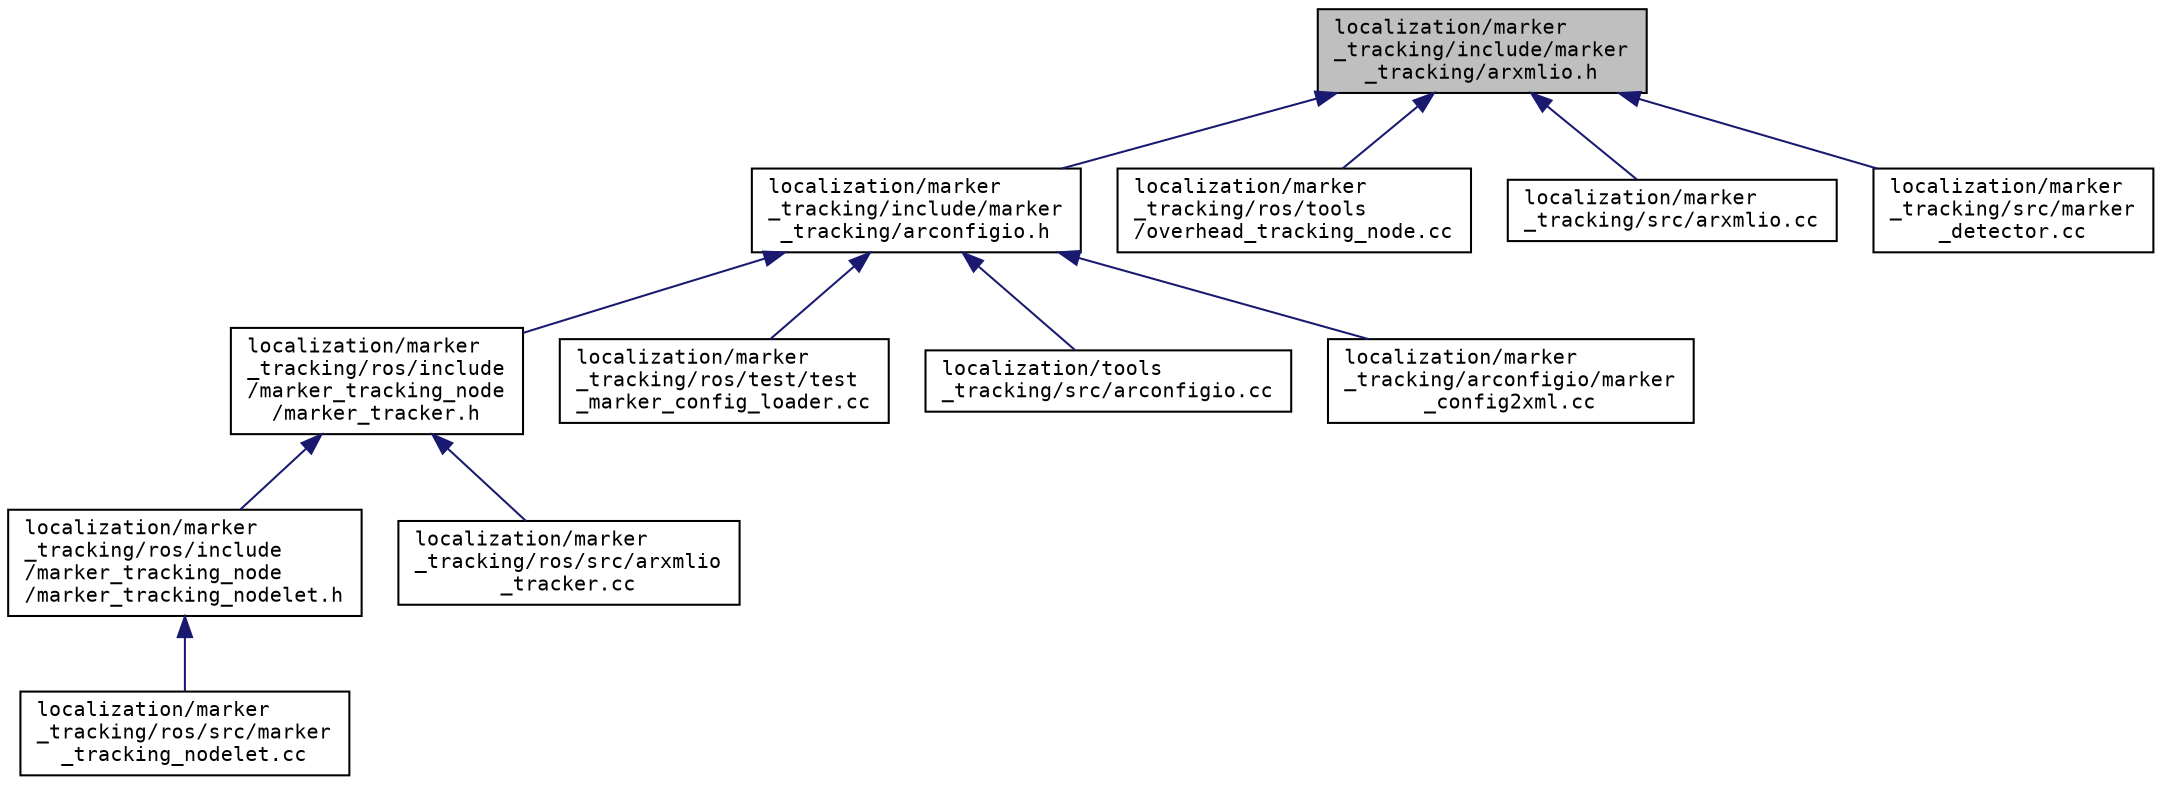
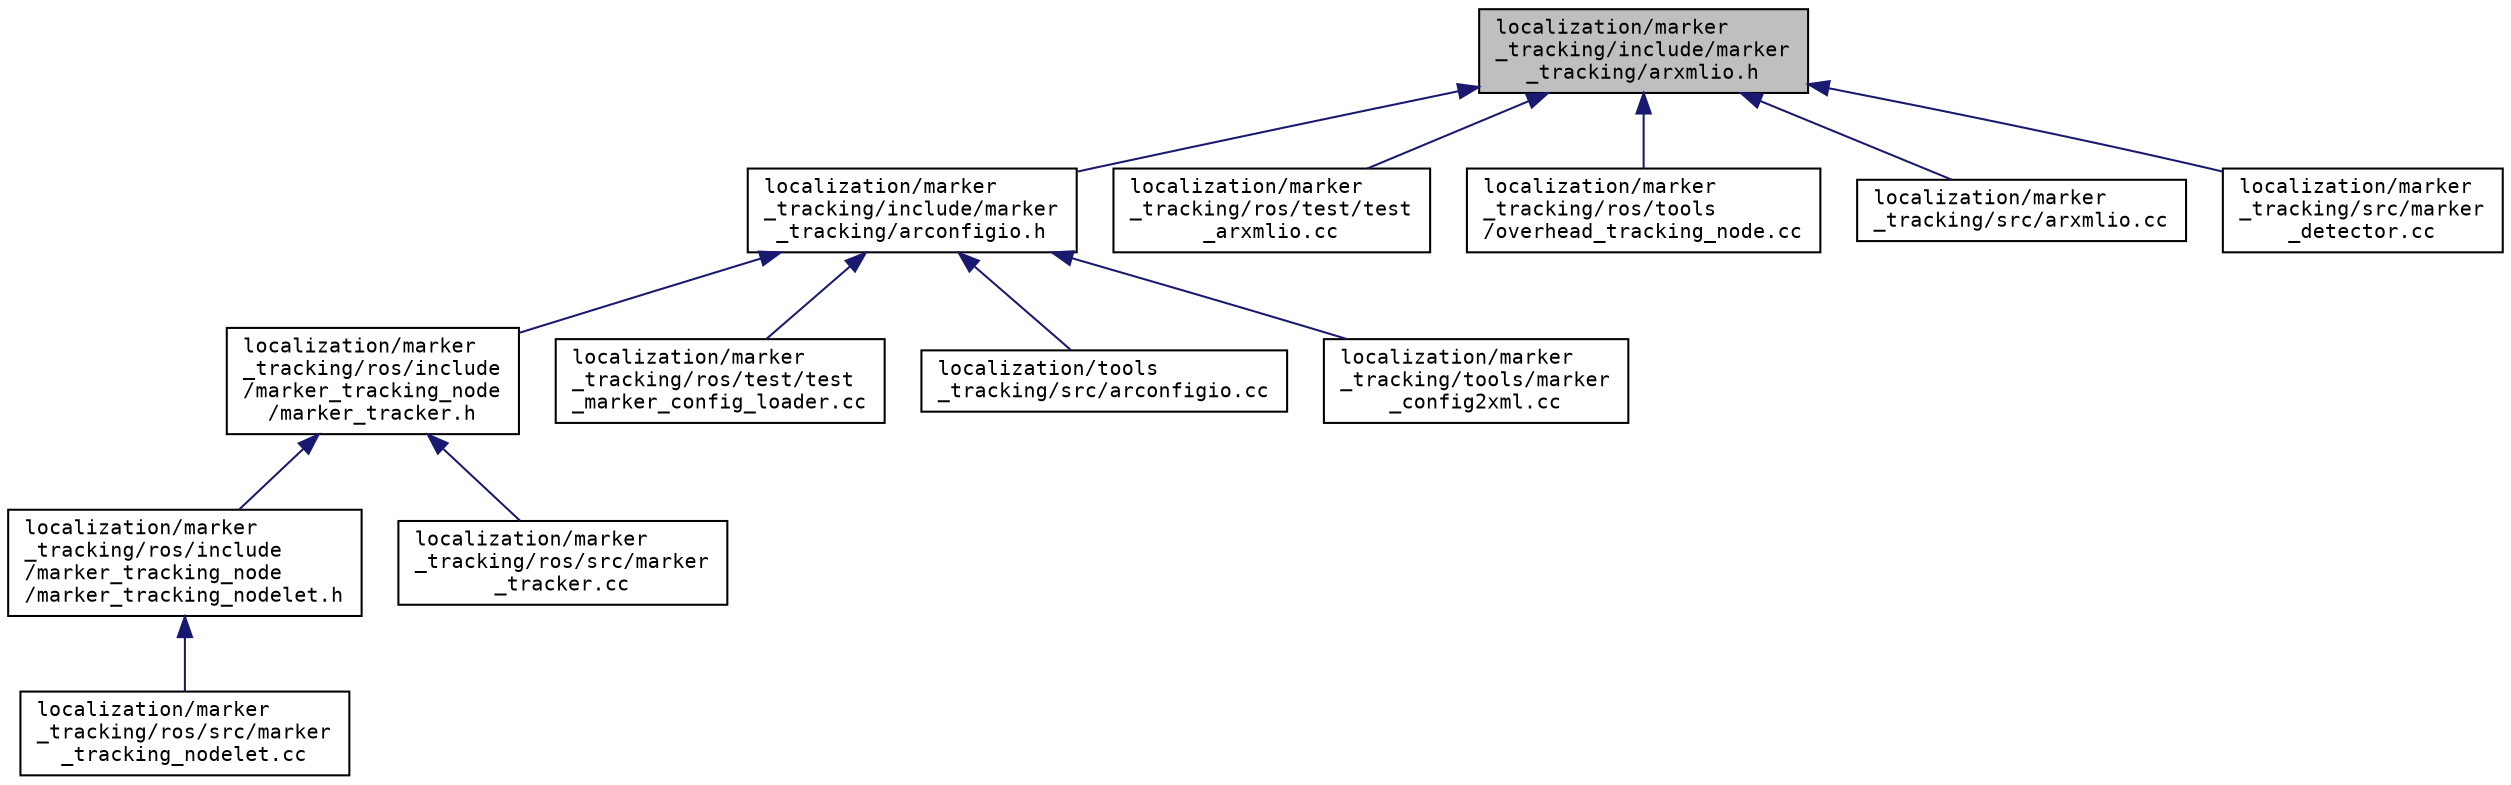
  digraph {
    fontname="DejaVu Sans Mono"
    node [color=black fillcolor=white fontname="DejaVu Sans Mono" fontsize=10 shape=record style=filled]
    edge [color=midnightblue dir=back fontname="DejaVu Sans Mono" fontsize=10 labelfontname=Helvetica labelfontsize=10 style=solid]
    n1 [fillcolor=grey75 fontcolor=black height=0.2 label="localization/marker\l_tracking/include/marker\l_tracking/arxmlio.h" width=0.4]
    n2 [height=0.2 label="localization/marker\l_tracking/include/marker\l_tracking/arconfigio.h" width=0.4]
+   n3 [height=0.2 label="localization/marker\l_tracking/ros/test/test\l_arxmlio.cc" width=0.4]
    n4 [height=0.2 label="localization/marker\l_tracking/ros/tools\l/overhead_tracking_node.cc" width=0.4]
    n5 [height=0.2 label="localization/marker\l_tracking/src/arxmlio.cc" width=0.4]
    n6 [height=0.2 label="localization/marker\l_tracking/src/marker\l_detector.cc" width=0.4]
    n7 [height=0.2 label="localization/marker\l_tracking/ros/include\l/marker_tracking_node\l/marker_tracker.h" width=0.4]
    n8 [height=0.2 label="localization/marker\l_tracking/ros/test/test\l_marker_config_loader.cc" width=0.4]
    n9 [height=0.2 label="localization/tools\l_tracking/src/arconfigio.cc" width=0.4]
-   n10 [height=0.2 label="localization/marker\l_tracking/arconfigio/marker\l_config2xml.cc" width=0.4]
+   n10 [height=0.2 label="localization/marker\l_tracking/tools/marker\l_config2xml.cc" width=0.4]
    n11 [height=0.2 label="localization/marker\l_tracking/ros/include\l/marker_tracking_node\l/marker_tracking_nodelet.h" width=0.4]
-   n12 [height=0.2 label="localization/marker\l_tracking/ros/src/arxmlio\l_tracker.cc" width=0.4]
+   n12 [height=0.2 label="localization/marker\l_tracking/ros/src/marker\l_tracker.cc" width=0.4]
    n13 [height=0.2 label="localization/marker\l_tracking/ros/src/marker\l_tracking_nodelet.cc" width=0.4]
    n1 -> n2
+   n1 -> n3
    n1 -> n4
    n1 -> n5
    n1 -> n6
    n2 -> n7
    n2 -> n8
    n2 -> n9
    n2 -> n10
    n7 -> n11
    n7 -> n12
    n11 -> n13
  }
